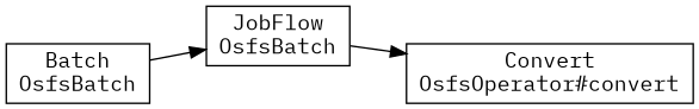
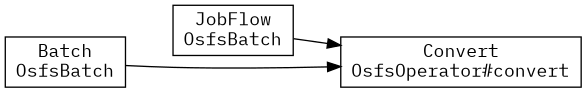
  digraph {
    fontname="IBM Plex Mono"
    rankdir=LR
    node [fontname="IBM Plex Mono" shape=box]
    edge [fontname="IBM Plex Mono"]
    n1 [label="Batch\nOsfsBatch"]
    n2 [label="JobFlow\nOsfsBatch"]
    n3 [label="Convert\nOsfsOperator#convert"]
-   n1 -> n2
+   n1 -> n3
    n2 -> n3
  }
